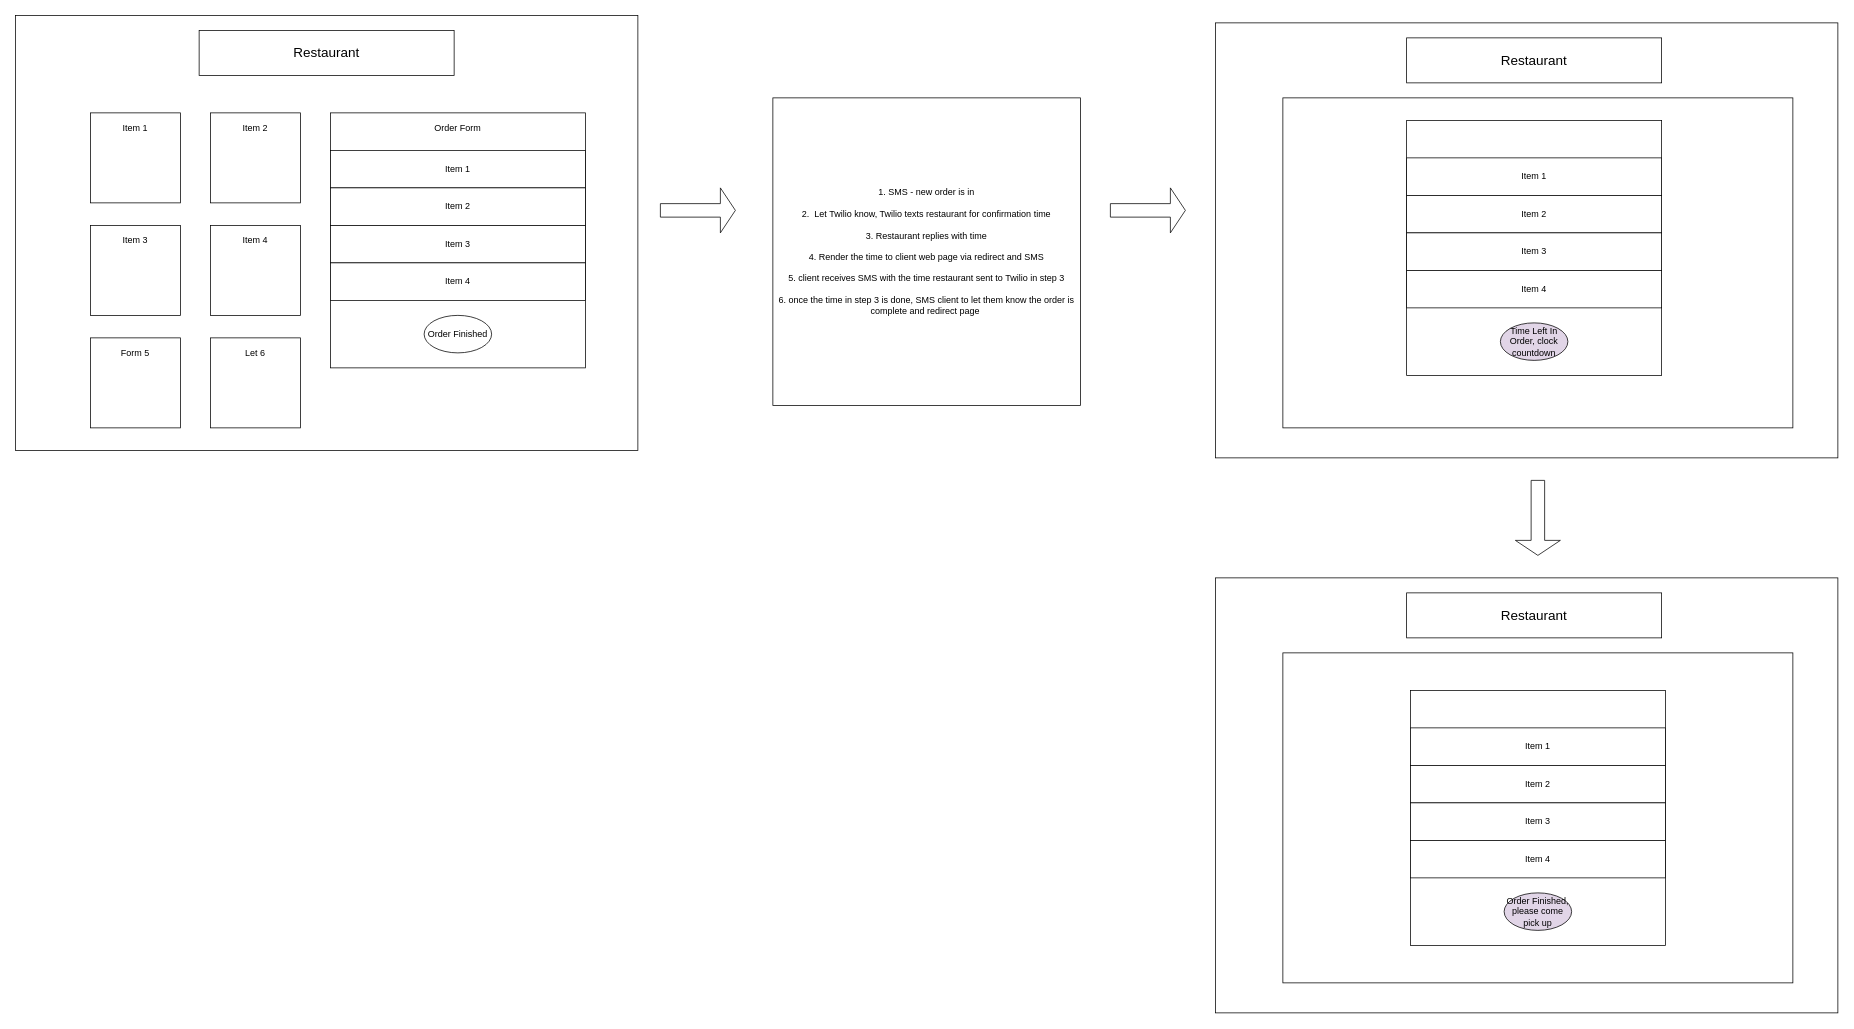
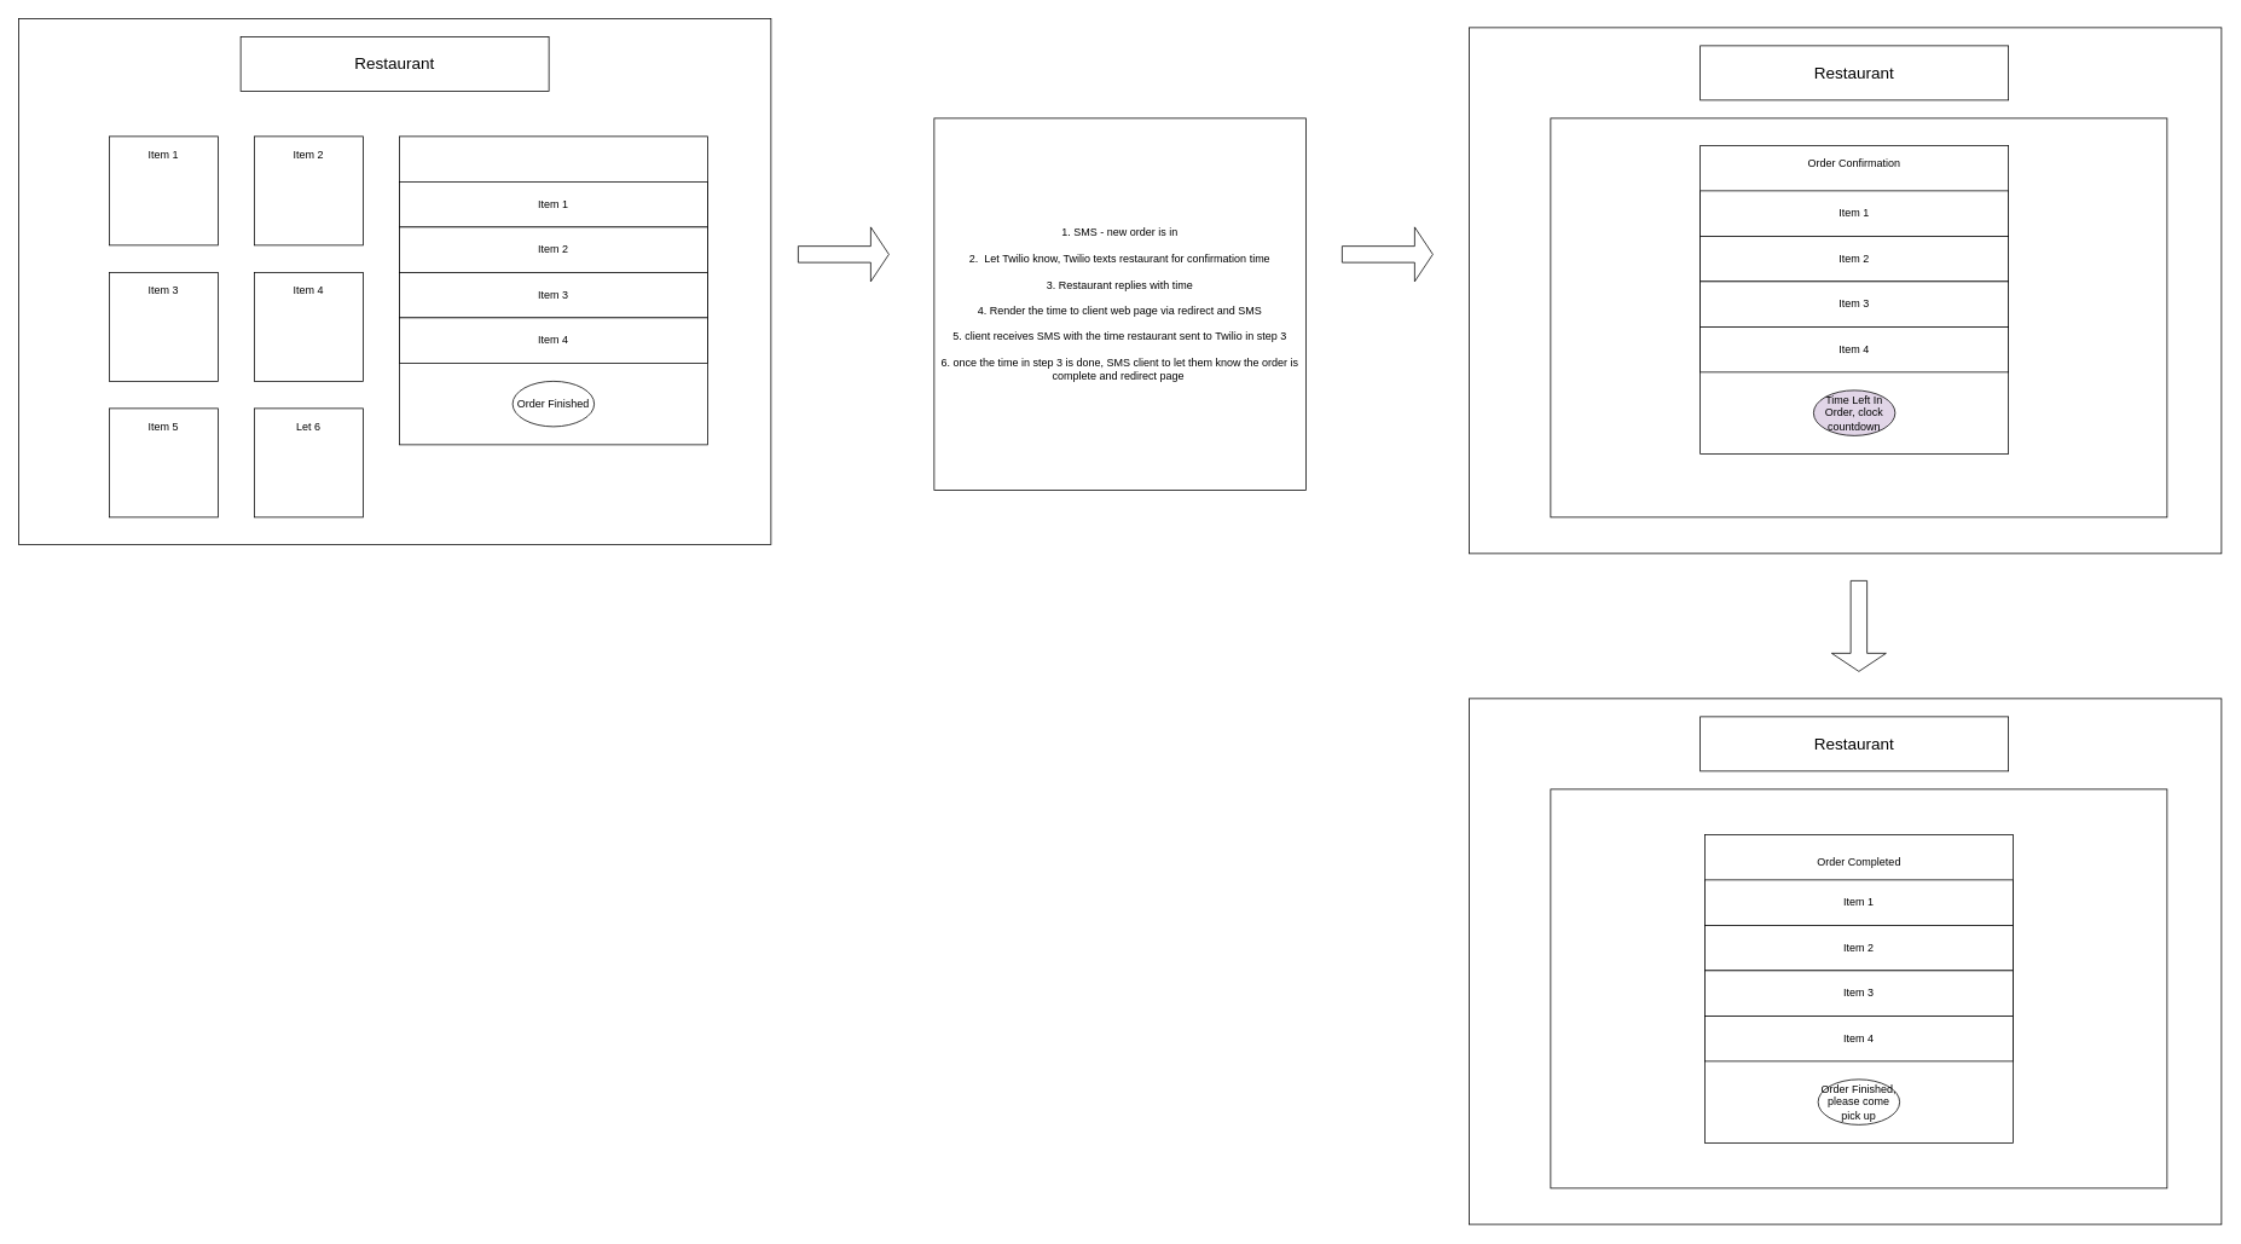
  <mxCell id="0" />
  <mxCell id="1" parent="0" />
  <mxCell id="2" value="" style="rounded=0;whiteSpace=wrap;html=1;" parent="1" vertex="1"><mxGeometry x="20" y="20" width="830" height="580" as="geometry" /></mxCell>
  <mxCell id="3" value="" style="rounded=0;whiteSpace=wrap;html=1;" parent="1" vertex="1"><mxGeometry x="265" y="40" width="340" height="60" as="geometry" /></mxCell>
  <mxCell id="4" value="&lt;font style=&quot;font-size: 18px&quot;&gt;Restaurant&lt;/font&gt;" style="text;html=1;strokeColor=none;fillColor=none;align=center;verticalAlign=middle;whiteSpace=wrap;rounded=0;" parent="1" vertex="1"><mxGeometry x="360" y="60" width="150" height="20" as="geometry" /></mxCell>
  <mxCell id="5" value="" style="whiteSpace=wrap;html=1;aspect=fixed;" parent="1" vertex="1"><mxGeometry x="120" y="150" width="120" height="120" as="geometry" /></mxCell>
  <mxCell id="6" value="" style="whiteSpace=wrap;html=1;aspect=fixed;" parent="1" vertex="1"><mxGeometry x="280" y="150" width="120" height="120" as="geometry" /></mxCell>
  <mxCell id="7" value="" style="whiteSpace=wrap;html=1;aspect=fixed;" parent="1" vertex="1"><mxGeometry x="440" y="150" width="340" height="340" as="geometry" /></mxCell>
  <mxCell id="8" value="" style="whiteSpace=wrap;html=1;aspect=fixed;" parent="1" vertex="1"><mxGeometry x="120" y="300" width="120" height="120" as="geometry" /></mxCell>
  <mxCell id="9" value="" style="whiteSpace=wrap;html=1;aspect=fixed;" parent="1" vertex="1"><mxGeometry x="280" y="300" width="120" height="120" as="geometry" /></mxCell>
  <mxCell id="10" value="" style="whiteSpace=wrap;html=1;aspect=fixed;" parent="1" vertex="1"><mxGeometry x="120" y="450" width="120" height="120" as="geometry" /></mxCell>
  <mxCell id="11" value="" style="whiteSpace=wrap;html=1;aspect=fixed;" parent="1" vertex="1"><mxGeometry x="280" y="450" width="120" height="120" as="geometry" /></mxCell>
  <mxCell id="12" value="Item 1&lt;span style=&quot;color: rgba(0 , 0 , 0 , 0) ; font-family: monospace ; font-size: 0px&quot;&gt;%3CmxGraphModel%3E%3Croot%3E%3CmxCell%20id%3D%220%22%2F%3E%3CmxCell%20id%3D%221%22%20parent%3D%220%22%2F%3E%3CmxCell%20id%3D%222%22%20value%3D%22%22%20style%3D%22whiteSpace%3Dwrap%3Bhtml%3D1%3Baspect%3Dfixed%3B%22%20vertex%3D%221%22%20parent%3D%221%22%3E%3CmxGeometry%20x%3D%22550%22%20y%3D%22160%22%20width%3D%22280%22%20height%3D%22280%22%20as%3D%22geometry%22%2F%3E%3C%2FmxCell%3E%3C%2Froot%3E%3C%2FmxGraphModel%3E&lt;/span&gt;" style="text;html=1;strokeColor=none;fillColor=none;align=center;verticalAlign=middle;whiteSpace=wrap;rounded=0;" parent="1" vertex="1"><mxGeometry x="160" y="160" width="40" height="20" as="geometry" /></mxCell>
  <mxCell id="13" value="Item 2" style="text;html=1;strokeColor=none;fillColor=none;align=center;verticalAlign=middle;whiteSpace=wrap;rounded=0;" parent="1" vertex="1"><mxGeometry x="320" y="160" width="40" height="20" as="geometry" /></mxCell>
  <mxCell id="14" value="Item 3" style="text;html=1;strokeColor=none;fillColor=none;align=center;verticalAlign=middle;whiteSpace=wrap;rounded=0;" parent="1" vertex="1"><mxGeometry x="160" y="310" width="40" height="20" as="geometry" /></mxCell>
  <mxCell id="15" value="Item 4" style="text;html=1;strokeColor=none;fillColor=none;align=center;verticalAlign=middle;whiteSpace=wrap;rounded=0;" parent="1" vertex="1"><mxGeometry x="320" y="310" width="40" height="20" as="geometry" /></mxCell>
- <mxCell id="16" value="Form 5" style="text;html=1;strokeColor=none;fillColor=none;align=center;verticalAlign=middle;whiteSpace=wrap;rounded=0;" parent="1" vertex="1"><mxGeometry x="160" y="460" width="40" height="20" as="geometry" /></mxCell>
+ <mxCell id="16" value="Item 5" style="text;html=1;strokeColor=none;fillColor=none;align=center;verticalAlign=middle;whiteSpace=wrap;rounded=0;" parent="1" vertex="1"><mxGeometry x="160" y="460" width="40" height="20" as="geometry" /></mxCell>
  <mxCell id="17" value="Let 6" style="text;html=1;strokeColor=none;fillColor=none;align=center;verticalAlign=middle;whiteSpace=wrap;rounded=0;" parent="1" vertex="1"><mxGeometry x="320" y="460" width="40" height="20" as="geometry" /></mxCell>
- <mxCell id="18" value="Order Form" style="text;html=1;strokeColor=none;fillColor=none;align=center;verticalAlign=middle;whiteSpace=wrap;rounded=0;" parent="1" vertex="1"><mxGeometry x="575" y="160" width="70" height="20" as="geometry" /></mxCell>
  <mxCell id="19" value="Item 1" style="rounded=0;whiteSpace=wrap;html=1;" parent="1" vertex="1"><mxGeometry x="440" y="200" width="340" height="50" as="geometry" /></mxCell>
  <mxCell id="20" value="Item 2" style="rounded=0;whiteSpace=wrap;html=1;" parent="1" vertex="1"><mxGeometry x="440" y="250" width="340" height="50" as="geometry" /></mxCell>
  <mxCell id="21" value="Item 3" style="rounded=0;whiteSpace=wrap;html=1;" parent="1" vertex="1"><mxGeometry x="440" y="300" width="340" height="50" as="geometry" /></mxCell>
  <mxCell id="22" value="Item 4" style="rounded=0;whiteSpace=wrap;html=1;" parent="1" vertex="1"><mxGeometry x="440" y="350" width="340" height="50" as="geometry" /></mxCell>
  <mxCell id="23" value="Order Finished" style="ellipse;whiteSpace=wrap;html=1;" parent="1" vertex="1"><mxGeometry x="565" y="420" width="90" height="50" as="geometry" /></mxCell>
  <mxCell id="24" value="" style="rounded=0;whiteSpace=wrap;html=1;" parent="1" vertex="1"><mxGeometry x="1620" y="30" width="830" height="580" as="geometry" /></mxCell>
  <mxCell id="25" value="" style="shape=singleArrow;whiteSpace=wrap;html=1;" parent="1" vertex="1"><mxGeometry x="880" y="250" width="100" height="60" as="geometry" /></mxCell>
  <mxCell id="26" value="" style="rounded=0;whiteSpace=wrap;html=1;" parent="1" vertex="1"><mxGeometry x="1875" y="50" width="340" height="60" as="geometry" /></mxCell>
  <mxCell id="27" value="&lt;font style=&quot;font-size: 18px&quot;&gt;Restaurant&lt;/font&gt;" style="text;html=1;strokeColor=none;fillColor=none;align=center;verticalAlign=middle;whiteSpace=wrap;rounded=0;" parent="1" vertex="1"><mxGeometry x="1970" y="70" width="150" height="20" as="geometry" /></mxCell>
  <mxCell id="28" value="1. SMS - new order is in&lt;br&gt;&lt;br&gt;2.&amp;nbsp; Let Twilio know, Twilio texts restaurant for confirmation time&lt;br&gt;&lt;br&gt;3. Restaurant replies with time&lt;br&gt;&lt;br&gt;4. Render the time to client web page via redirect and SMS&lt;br&gt;&lt;br&gt;5. client receives SMS with the time restaurant sent to Twilio in step 3&lt;br&gt;&lt;br&gt;6. once the time in step 3 is done, SMS client to let them know the order is complete and redirect page&amp;nbsp;" style="whiteSpace=wrap;html=1;aspect=fixed;" parent="1" vertex="1"><mxGeometry x="1030" y="130" width="410" height="410" as="geometry" /></mxCell>
  <mxCell id="29" value="" style="shape=singleArrow;whiteSpace=wrap;html=1;" parent="1" vertex="1"><mxGeometry x="1480" y="250" width="100" height="60" as="geometry" /></mxCell>
  <mxCell id="30" value="" style="rounded=0;whiteSpace=wrap;html=1;" parent="1" vertex="1"><mxGeometry x="1710" y="130" width="680" height="440" as="geometry" /></mxCell>
  <mxCell id="31" value="" style="rounded=0;whiteSpace=wrap;html=1;" parent="1" vertex="1"><mxGeometry x="1620" y="770" width="830" height="580" as="geometry" /></mxCell>
  <mxCell id="32" value="" style="rounded=0;whiteSpace=wrap;html=1;" parent="1" vertex="1"><mxGeometry x="1875" y="790" width="340" height="60" as="geometry" /></mxCell>
  <mxCell id="33" value="&lt;font style=&quot;font-size: 18px&quot;&gt;Restaurant&lt;/font&gt;" style="text;html=1;strokeColor=none;fillColor=none;align=center;verticalAlign=middle;whiteSpace=wrap;rounded=0;" parent="1" vertex="1"><mxGeometry x="1970" y="810" width="150" height="20" as="geometry" /></mxCell>
  <mxCell id="34" value="" style="rounded=0;whiteSpace=wrap;html=1;" parent="1" vertex="1"><mxGeometry x="1710" y="870" width="680" height="440" as="geometry" /></mxCell>
  <mxCell id="35" value="" style="shape=singleArrow;direction=south;whiteSpace=wrap;html=1;" parent="1" vertex="1"><mxGeometry x="2020" y="640" width="60" height="100" as="geometry" /></mxCell>
  <mxCell id="36" value="" style="whiteSpace=wrap;html=1;aspect=fixed;" parent="1" vertex="1"><mxGeometry x="1875" y="160" width="340" height="340" as="geometry" /></mxCell>
+ <mxCell id="37" value="Order Confirmation" style="text;html=1;strokeColor=none;fillColor=none;align=center;verticalAlign=middle;whiteSpace=wrap;rounded=0;" parent="1" vertex="1"><mxGeometry x="1990" y="170" width="110" height="20" as="geometry" /></mxCell>
  <mxCell id="38" value="Item 1" style="rounded=0;whiteSpace=wrap;html=1;" parent="1" vertex="1"><mxGeometry x="1875" y="210" width="340" height="50" as="geometry" /></mxCell>
  <mxCell id="39" value="Item 2" style="rounded=0;whiteSpace=wrap;html=1;" parent="1" vertex="1"><mxGeometry x="1875" y="260" width="340" height="50" as="geometry" /></mxCell>
  <mxCell id="40" value="Item 3" style="rounded=0;whiteSpace=wrap;html=1;" parent="1" vertex="1"><mxGeometry x="1875" y="310" width="340" height="50" as="geometry" /></mxCell>
  <mxCell id="41" value="Item 4" style="rounded=0;whiteSpace=wrap;html=1;" parent="1" vertex="1"><mxGeometry x="1875" y="360" width="340" height="50" as="geometry" /></mxCell>
  <mxCell id="42" value="Time Left In Order, clock countdown" style="ellipse;whiteSpace=wrap;html=1;fillColor=#e1d5e7;" parent="1" vertex="1"><mxGeometry x="2000" y="430" width="90" height="50" as="geometry" /></mxCell>
  <mxCell id="43" value="" style="whiteSpace=wrap;html=1;aspect=fixed;" parent="1" vertex="1"><mxGeometry x="1880" y="920" width="340" height="340" as="geometry" /></mxCell>
+ <mxCell id="44" value="Order Completed" style="text;html=1;strokeColor=none;fillColor=none;align=center;verticalAlign=middle;whiteSpace=wrap;rounded=0;" parent="1" vertex="1"><mxGeometry x="2002.5" y="940" width="95" height="20" as="geometry" /></mxCell>
  <mxCell id="45" value="Item 1" style="rounded=0;whiteSpace=wrap;html=1;" parent="1" vertex="1"><mxGeometry x="1880" y="970" width="340" height="50" as="geometry" /></mxCell>
  <mxCell id="46" value="Item 2" style="rounded=0;whiteSpace=wrap;html=1;" parent="1" vertex="1"><mxGeometry x="1880" y="1020" width="340" height="50" as="geometry" /></mxCell>
  <mxCell id="47" value="Item 3" style="rounded=0;whiteSpace=wrap;html=1;" parent="1" vertex="1"><mxGeometry x="1880" y="1070" width="340" height="50" as="geometry" /></mxCell>
  <mxCell id="48" value="Item 4" style="rounded=0;whiteSpace=wrap;html=1;" parent="1" vertex="1"><mxGeometry x="1880" y="1120" width="340" height="50" as="geometry" /></mxCell>
- <mxCell id="49" value="Order Finished, please come pick up" style="ellipse;whiteSpace=wrap;html=1;fillColor=#e1d5e7;" parent="1" vertex="1"><mxGeometry x="2005" y="1190" width="90" height="50" as="geometry" /></mxCell>
+ <mxCell id="49" value="Order Finished, please come pick up" style="ellipse;whiteSpace=wrap;html=1;" parent="1" vertex="1"><mxGeometry x="2005" y="1190" width="90" height="50" as="geometry" /></mxCell>
